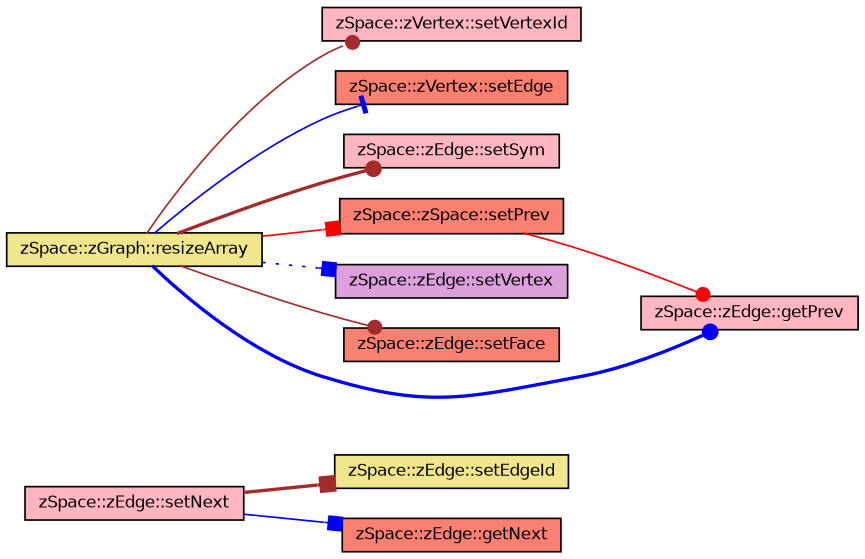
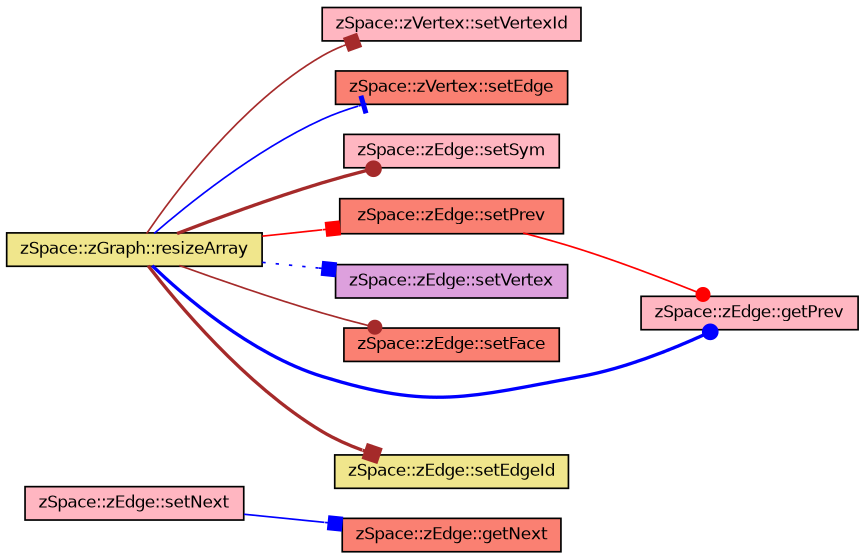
  digraph {
    fontname="DejaVu Sans"
    rankdir=LR
    node [color=black fillcolor=lightpink fontname="DejaVu Sans" fontsize=10 shape=record style=filled]
    edge [arrowhead=box color=brown fontname="DejaVu Sans" fontsize=10 labelfontname=Helvetica labelfontsize=10 style=solid]
    n1 [fillcolor=khaki fontcolor=black height=0.2 label="zSpace::zGraph::resizeArray" width=0.4]
    n2 [height=0.2 label="zSpace::zVertex::setVertexId" width=0.4]
    n3 [fillcolor=salmon height=0.2 label="zSpace::zVertex::setEdge" width=0.4]
    n4 [fillcolor=khaki height=0.2 label="zSpace::zEdge::setEdgeId" width=0.4]
    n5 [height=0.2 label="zSpace::zEdge::setSym" width=0.4]
-   n6 [fillcolor=salmon height=0.2 label="zSpace::zSpace::setPrev" width=0.4]
+   n6 [fillcolor=salmon height=0.2 label="zSpace::zEdge::setPrev" width=0.4]
    n7 [fillcolor=plum height=0.2 label="zSpace::zEdge::setVertex" width=0.4]
    n8 [fillcolor=salmon height=0.2 label="zSpace::zEdge::setFace" width=0.4]
    n9 [height=0.2 label="zSpace::zEdge::getPrev" width=0.4]
    n10 [height=0.2 label="zSpace::zEdge::setNext" width=0.4]
    n11 [fillcolor=salmon height=0.2 label="zSpace::zEdge::getNext" width=0.4]
-   n1 -> n2 [arrowhead=dot]
+   n1 -> n2
    n1 -> n3 [arrowhead=tee color=blue]
-   n10 -> n4 [style=bold]
+   n1 -> n4 [style=bold]
    n1 -> n5 [arrowhead=dot style=bold]
    n1 -> n6 [color=red]
    n1 -> n7 [color=blue style=dotted]
    n1 -> n8 [arrowhead=dot]
    n1 -> n9 [arrowhead=dot color=blue style=bold]
    n6 -> n9 [arrowhead=dot color=red]
    n10 -> n11 [color=blue]
  }
